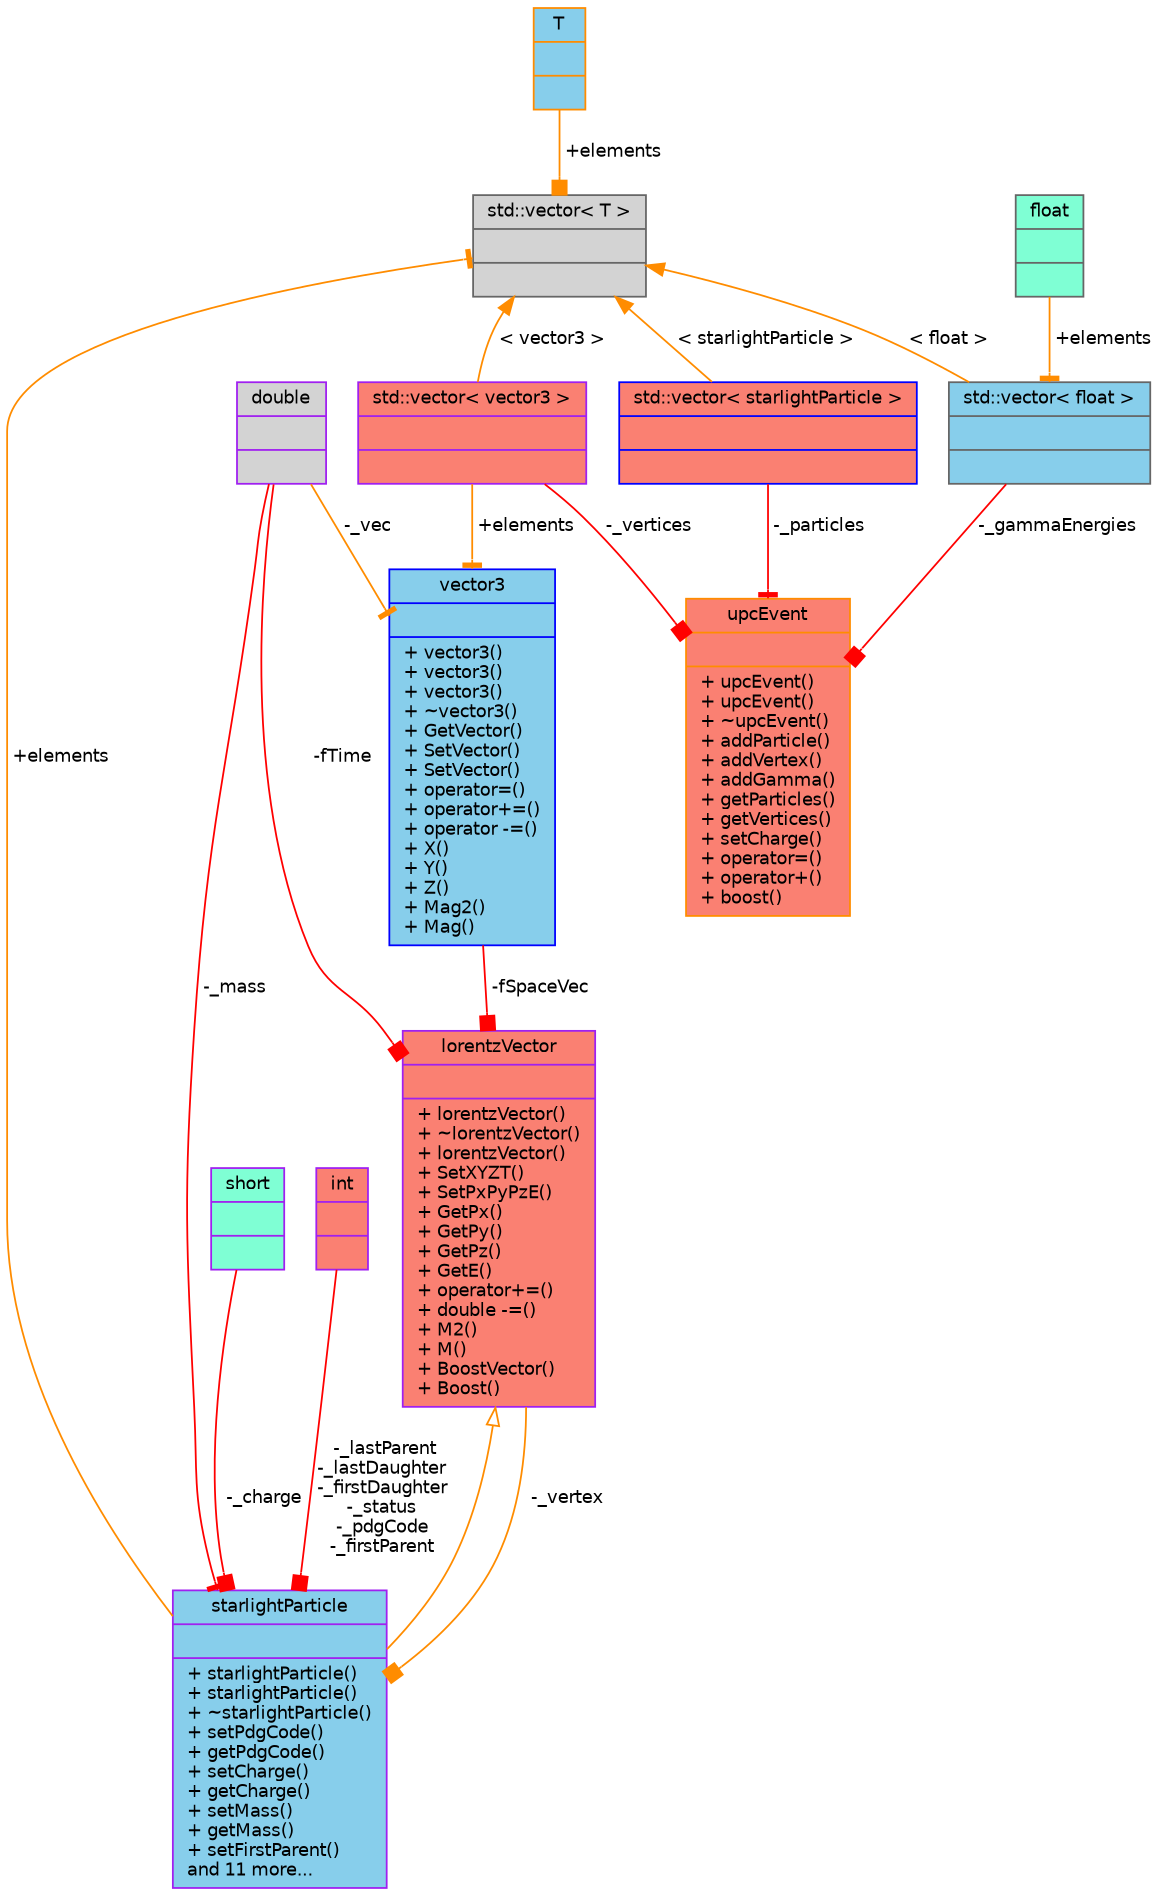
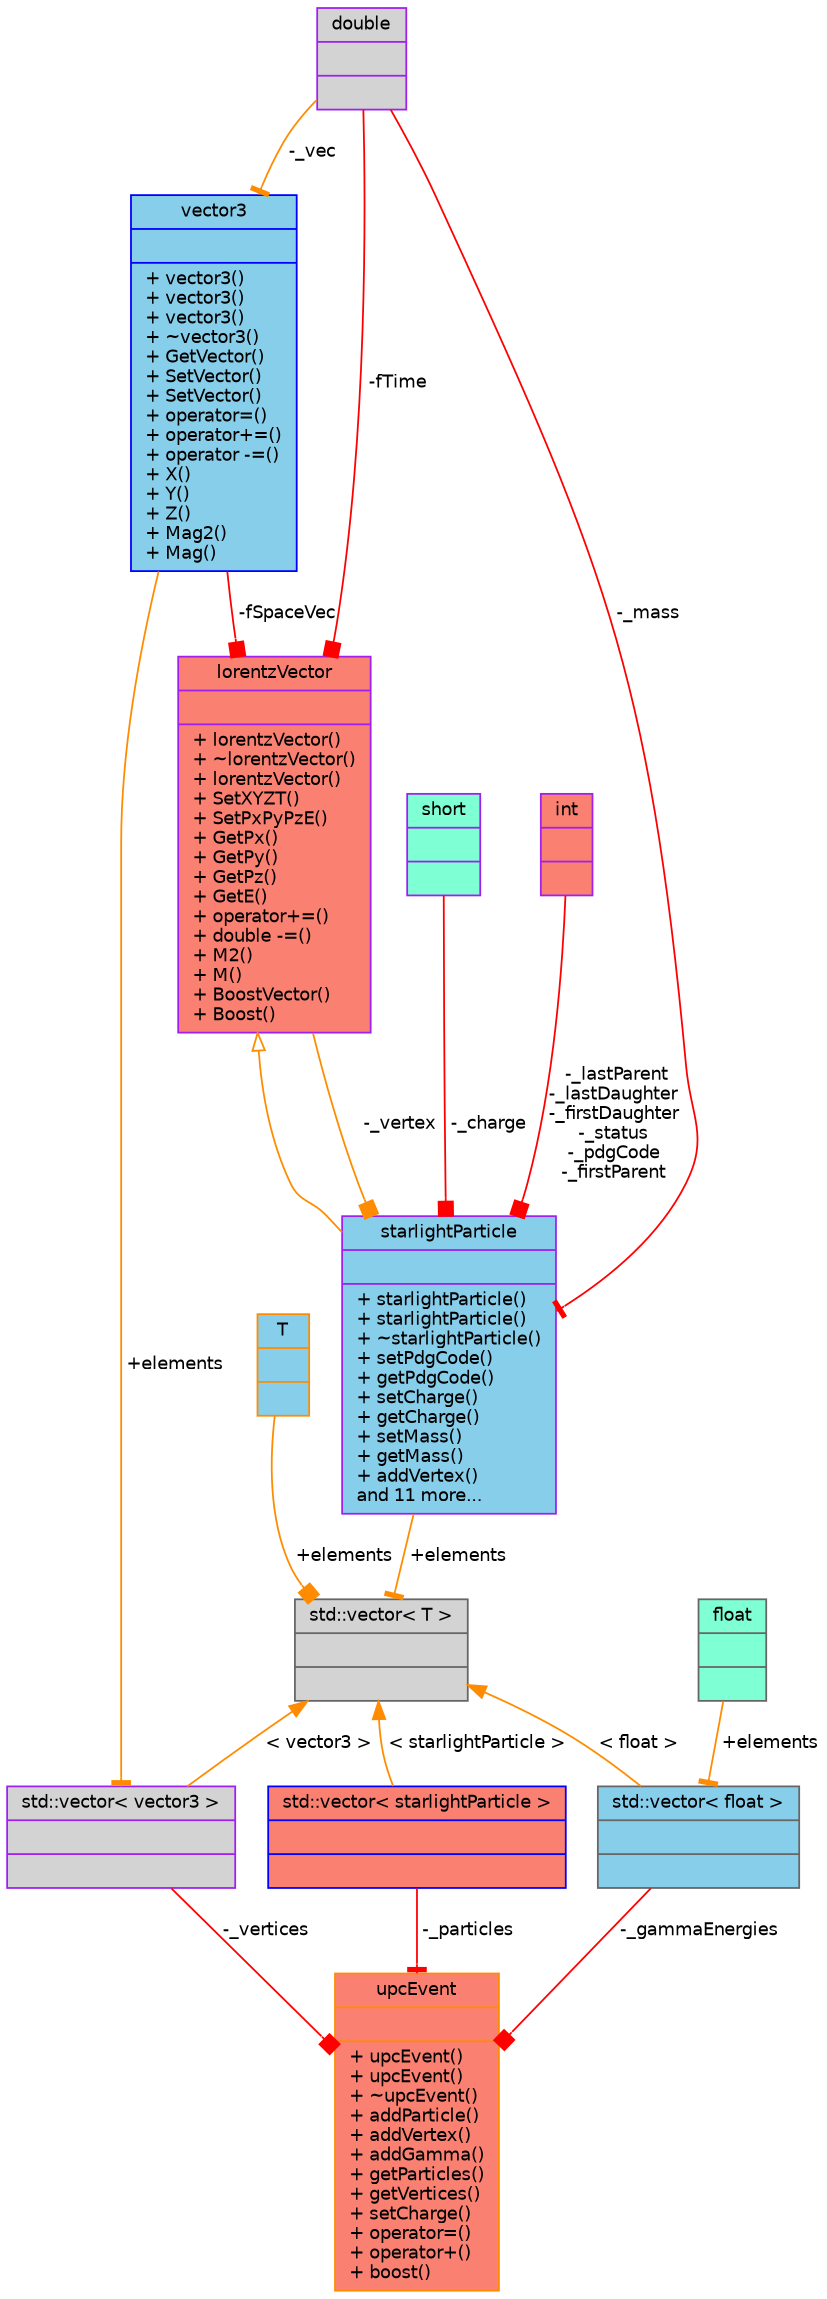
  digraph {
    node [color=purple fillcolor=salmon fontname=Helvetica fontsize=10 shape=record style=filled]
    edge [arrowhead=box color=darkorange fontname=Helvetica fontsize=10 labelfontname=Helvetica labelfontsize=10 style=solid]
    n1 [color=darkorange fontcolor=black height=0.2 label="{upcEvent\n||+ upcEvent()\l+ upcEvent()\l+ ~upcEvent()\l+ addParticle()\l+ addVertex()\l+ addGamma()\l+ getParticles()\l+ getVertices()\l+ setCharge()\l+ operator=()\l+ operator+()\l+ boost()\l}" width=0.4]
    n2 [color=blue height=0.2 label="{std::vector\< starlightParticle \>\n||}" width=0.4]
-   n3 [fillcolor=skyblue height=0.2 label="{starlightParticle\n||+ starlightParticle()\l+ starlightParticle()\l+ ~starlightParticle()\l+ setPdgCode()\l+ getPdgCode()\l+ setCharge()\l+ getCharge()\l+ setMass()\l+ getMass()\l+ setFirstParent()\land 11 more...\l}" width=0.4]
+   n3 [fillcolor=skyblue height=0.2 label="{starlightParticle\n||+ starlightParticle()\l+ starlightParticle()\l+ ~starlightParticle()\l+ setPdgCode()\l+ getPdgCode()\l+ setCharge()\l+ getCharge()\l+ setMass()\l+ getMass()\l+ addVertex()\land 11 more...\l}" width=0.4]
    n4 [color=gray40 fillcolor=lightgrey height=0.2 label="{std::vector\< T \>\n||}" width=0.4]
    n5 [height=0.2 label="{lorentzVector\n||+ lorentzVector()\l+ ~lorentzVector()\l+ lorentzVector()\l+ SetXYZT()\l+ SetPxPyPzE()\l+ GetPx()\l+ GetPy()\l+ GetPz()\l+ GetE()\l+ operator+=()\l+ double -=()\l+ M2()\l+ M()\l+ BoostVector()\l+ Boost()\l}" width=0.4]
    n6 [fillcolor=lightgrey height=0.2 label="{double\n||}" width=0.4]
    n7 [color=blue fillcolor=skyblue height=0.2 label="{vector3\n||+ vector3()\l+ vector3()\l+ vector3()\l+ ~vector3()\l+ GetVector()\l+ SetVector()\l+ SetVector()\l+ operator=()\l+ operator+=()\l+ operator -=()\l+ X()\l+ Y()\l+ Z()\l+ Mag2()\l+ Mag()\l}" width=0.4]
-   n8 [height=0.2 label="{std::vector\< vector3 \>\n||}" width=0.4]
+   n8 [fillcolor=lightgrey height=0.2 label="{std::vector\< vector3 \>\n||}" width=0.4]
    n9 [fillcolor=aquamarine height=0.2 label="{short\n||}" width=0.4]
    n10 [height=0.2 label="{int\n||}" width=0.4]
    n11 [color=gray40 fillcolor=skyblue height=0.2 label="{std::vector\< float \>\n||}" width=0.4]
    n12 [color=darkorange fillcolor=skyblue height=0.2 label="{T\n||}" width=0.4]
    n13 [color=gray40 fillcolor=aquamarine height=0.2 label="{float\n||}" width=0.4]
    n2 -> n1 [arrowhead=tee color=red label=" -_particles"]
    n3 -> n4 [arrowhead=tee label=" +elements"]
    n4 -> n2 [dir=back label=" \< starlightParticle \>" arrowhead=""]
    n4 -> n8 [dir=back label=" \< vector3 \>" arrowhead=""]
    n4 -> n11 [dir=back label=" \< float \>" arrowhead=""]
    n5 -> n3 [arrowtail=onormal dir=back arrowhead=""]
    n5 -> n3 [label=" -_vertex"]
    n6 -> n3 [arrowhead=tee color=red label=" -_mass"]
    n6 -> n5 [color=red label=" -fTime"]
    n6 -> n7 [arrowhead=tee label=" -_vec"]
    n7 -> n5 [color=red label=" -fSpaceVec"]
-   n8 -> n7 [arrowhead=tee label=" +elements"]
+   n7 -> n8 [arrowhead=tee label=" +elements"]
    n8 -> n1 [color=red label=" -_vertices"]
    n9 -> n3 [color=red label=" -_charge"]
    n10 -> n3 [color=red label=" -_lastParent\n-_lastDaughter\n-_firstDaughter\n-_status\n-_pdgCode\n-_firstParent"]
    n11 -> n1 [color=red label=" -_gammaEnergies"]
    n12 -> n4 [label=" +elements"]
    n13 -> n11 [arrowhead=tee label=" +elements"]
  }
